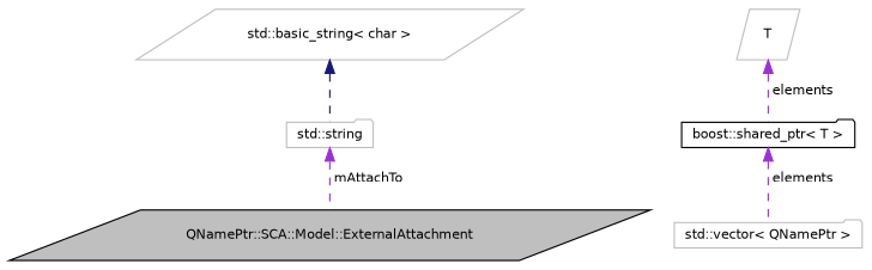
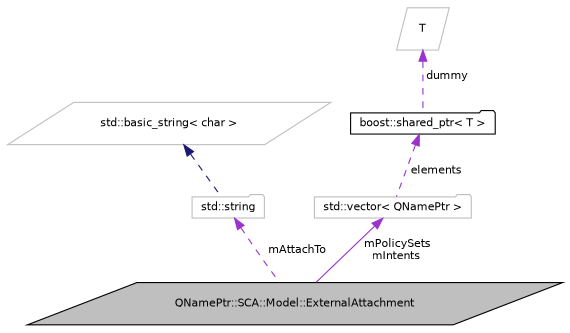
  digraph {
    node [color=grey75 fillcolor=white fontname=Helvetica fontsize=10 shape=parallelogram style=filled]
    edge [color=darkorchid3 dir=back fontname=Helvetica fontsize=10 labelfontname=Helvetica labelfontsize=10 style=dashed]
    n1 [color=black fillcolor=grey75 fontcolor=black height=0.2 label="QNamePtr::SCA::Model::ExternalAttachment" width=0.4]
    n2 [height=0.2 label="std::string" shape=folder width=0.4]
    n3 [height=0.2 label="std::basic_string\< char \>" width=0.4]
    n4 [height=0.2 label="std::vector\< QNamePtr \>" shape=folder width=0.4]
    n5 [color=black height=0.2 label="boost::shared_ptr\< T \>" shape=folder width=0.4]
    n6 [height=0.2 label=T width=0.4]
    n2 -> n1 [label=" mAttachTo"]
    n3 -> n2 [color=midnightblue]
+   n4 -> n1 [label=" mPolicySets\nmIntents" style=solid]
    n5 -> n4 [label=" elements"]
-   n6 -> n5 [label=" elements"]
+   n6 -> n5 [label=" dummy"]
  }
